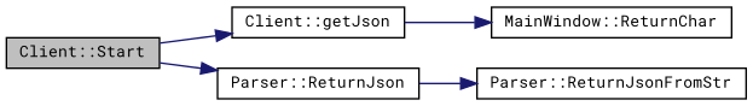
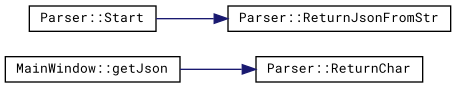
  digraph {
    fontname="Roboto Mono"
    rankdir=LR
    node [color=black fillcolor=white fontname="Roboto Mono" fontsize=10 shape=record style=filled]
    edge [color=midnightblue fontname="Roboto Mono" fontsize=10 labelfontname=Helvetica labelfontsize=10 style=solid]
-   n1 [fillcolor=grey75 fontcolor=black height=0.2 label="Client::Start" width=0.4]
-   n2 [height=0.2 label="Client::getJson" width=0.4]
-   n3 [height=0.2 label="Parser::ReturnJson" width=0.4]
-   n4 [height=0.2 label="MainWindow::ReturnChar" width=0.4]
+   n2 [height=0.2 label="MainWindow::getJson" width=0.4]
+   n3 [height=0.2 label="Parser::Start" width=0.4]
+   n4 [height=0.2 label="Parser::ReturnChar" width=0.4]
    n5 [height=0.2 label="Parser::ReturnJsonFromStr" width=0.4]
-   n1 -> n2
-   n1 -> n3
    n2 -> n4
    n3 -> n5
  }
